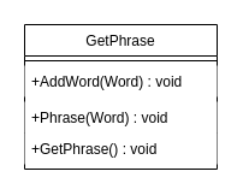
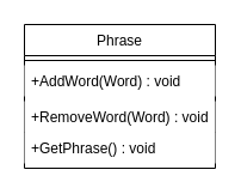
  <mxCell id="0" />
  <mxCell id="1" parent="0" />
- <mxCell id="2" value="GetPhrase" style="swimlane;fontStyle=0;align=center;verticalAlign=top;childLayout=stackLayout;horizontal=1;startSize=26;horizontalStack=0;resizeParent=1;resizeLast=0;collapsible=1;marginBottom=0;rounded=0;shadow=0;strokeWidth=1;labelBackgroundColor=#ffffff;fillColor=#FFFFFF;fontColor=#000000;" parent="1" vertex="1"><mxGeometry x="20" y="20" width="160" height="120" as="geometry"><mxRectangle x="230" y="140" width="160" height="26" as="alternateBounds" /></mxGeometry></mxCell>
+ <mxCell id="2" value="Phrase" style="swimlane;fontStyle=0;align=center;verticalAlign=top;childLayout=stackLayout;horizontal=1;startSize=26;horizontalStack=0;resizeParent=1;resizeLast=0;collapsible=1;marginBottom=0;rounded=0;shadow=0;strokeWidth=1;labelBackgroundColor=#ffffff;fillColor=#FFFFFF;fontColor=#000000;" parent="1" vertex="1"><mxGeometry x="20" y="20" width="160" height="120" as="geometry"><mxRectangle x="230" y="140" width="160" height="26" as="alternateBounds" /></mxGeometry></mxCell>
  <mxCell id="3" value="" style="line;html=1;strokeWidth=1;align=left;verticalAlign=middle;spacingTop=-1;spacingLeft=3;spacingRight=3;rotatable=0;labelPosition=right;points=[];portConstraint=eastwest;labelBackgroundColor=#ffffff;fillColor=#FFFFFF;fontColor=#000000;" parent="2" vertex="1"><mxGeometry y="26" width="160" height="8" as="geometry" /></mxCell>
  <mxCell id="4" value="+AddWord(Word) : void" style="text;align=left;verticalAlign=top;spacingLeft=4;spacingRight=4;overflow=hidden;rotatable=0;points=[[0,0.5],[1,0.5]];portConstraint=eastwest;labelBackgroundColor=#ffffff;fillColor=#FFFFFF;fontColor=#000000;" parent="2" vertex="1"><mxGeometry y="34" width="160" height="26" as="geometry" /></mxCell>
- <mxCell id="5" value="+Phrase(Word) : void" style="text;align=left;verticalAlign=top;spacingLeft=4;spacingRight=4;overflow=hidden;rotatable=0;points=[[0,0.5],[1,0.5]];portConstraint=eastwest;labelBackgroundColor=#ffffff;fillColor=#FFFFFF;fontColor=#000000;" parent="1" vertex="1"><mxGeometry x="20" y="84" width="160" height="26" as="geometry" /></mxCell>
+ <mxCell id="5" value="+RemoveWord(Word) : void" style="text;align=left;verticalAlign=top;spacingLeft=4;spacingRight=4;overflow=hidden;rotatable=0;points=[[0,0.5],[1,0.5]];portConstraint=eastwest;labelBackgroundColor=#ffffff;fillColor=#FFFFFF;fontColor=#000000;" parent="1" vertex="1"><mxGeometry x="20" y="84" width="160" height="26" as="geometry" /></mxCell>
  <mxCell id="6" value="+GetPhrase() : void" style="text;align=left;verticalAlign=top;spacingLeft=4;spacingRight=4;overflow=hidden;rotatable=0;points=[[0,0.5],[1,0.5]];portConstraint=eastwest;labelBackgroundColor=#ffffff;fillColor=#FFFFFF;fontColor=#000000;" parent="1" vertex="1"><mxGeometry x="20" y="110" width="160" height="26" as="geometry" /></mxCell>
